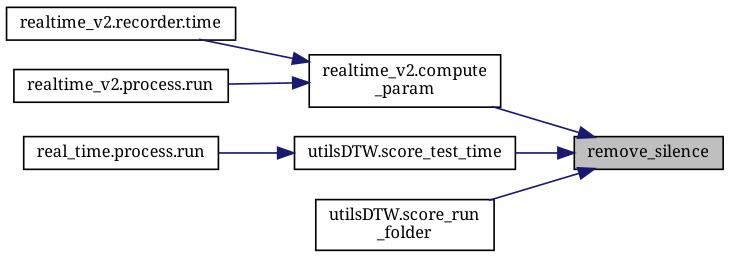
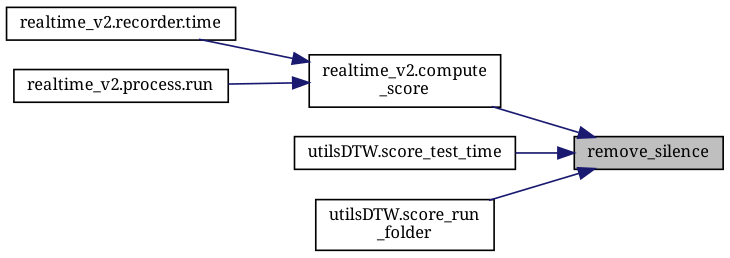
  digraph {
    fontname="Noto Serif"
    rankdir=RL
    node [color=black fillcolor=white fontname="Noto Serif" fontsize=10 shape=record style=filled]
    edge [color=midnightblue dir=back fontname="Noto Serif" fontsize=10 labelfontname=Helvetica labelfontsize=10 style=solid]
    n1 [fillcolor=grey75 fontcolor=black height=0.2 label=remove_silence width=0.4]
-   n2 [height=0.2 label="realtime_v2.compute\l_param" width=0.4]
+   n2 [height=0.2 label="realtime_v2.compute\l_score" width=0.4]
    n3 [height=0.2 label="utilsDTW.score_test_time" width=0.4]
    n4 [height=0.2 label="utilsDTW.score_run\l_folder" width=0.4]
    n5 [height=0.2 label="realtime_v2.recorder.time" width=0.4]
    n6 [height=0.2 label="realtime_v2.process.run" width=0.4]
-   n7 [height=0.2 label="real_time.process.run" width=0.4]
    n1 -> n2
    n1 -> n3
    n1 -> n4
    n2 -> n5
    n2 -> n6
-   n3 -> n7
  }
